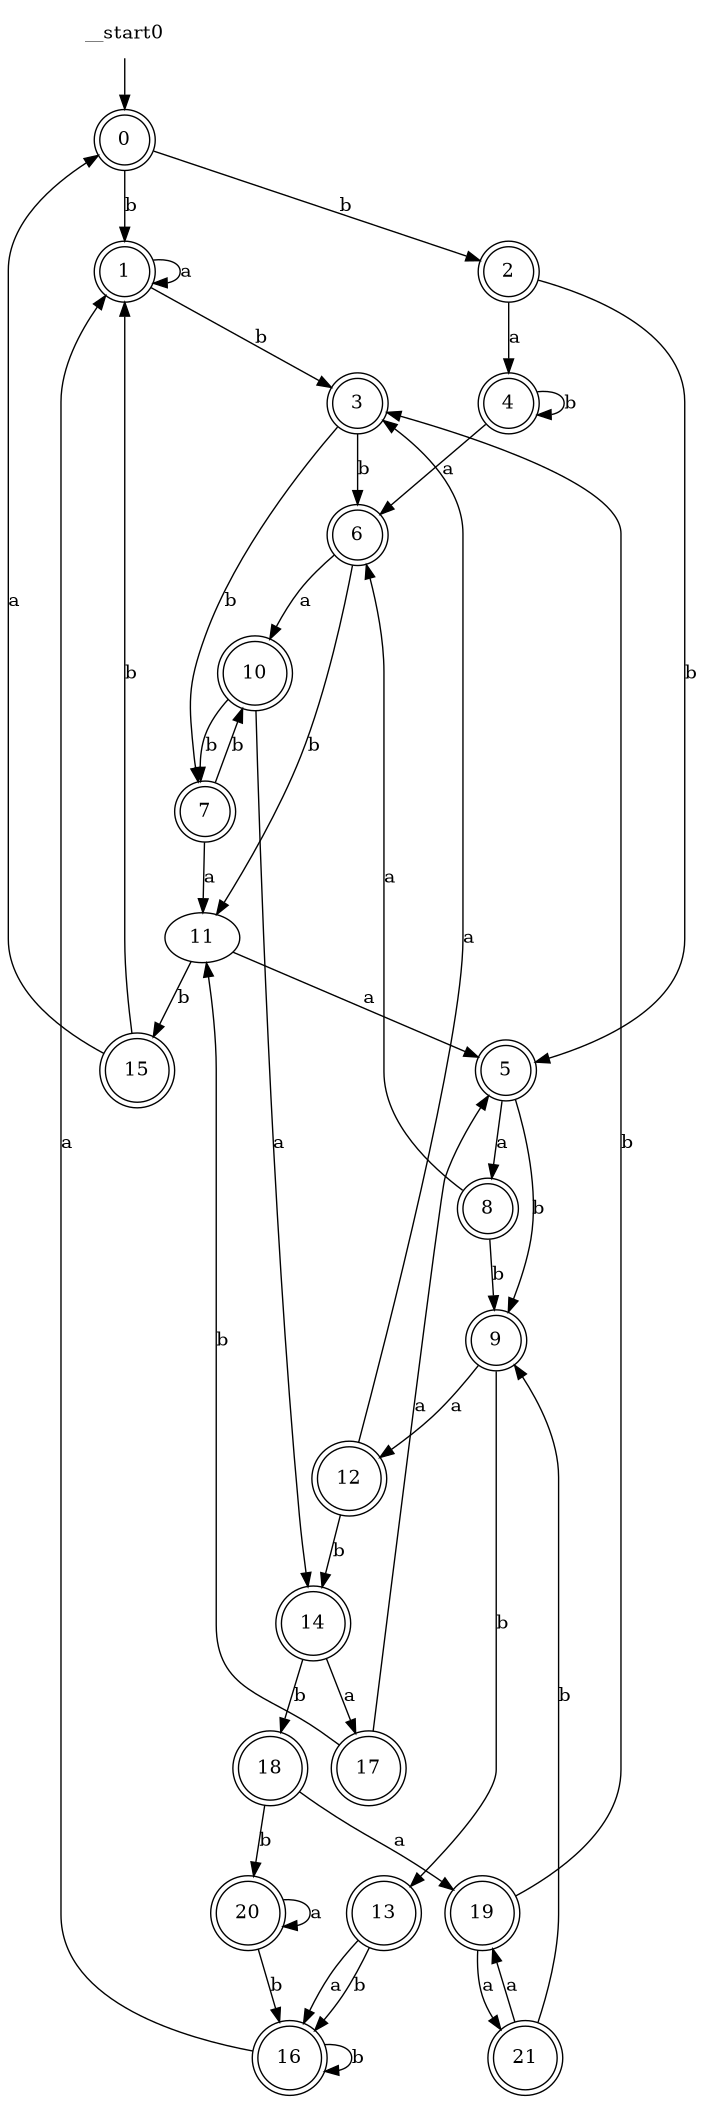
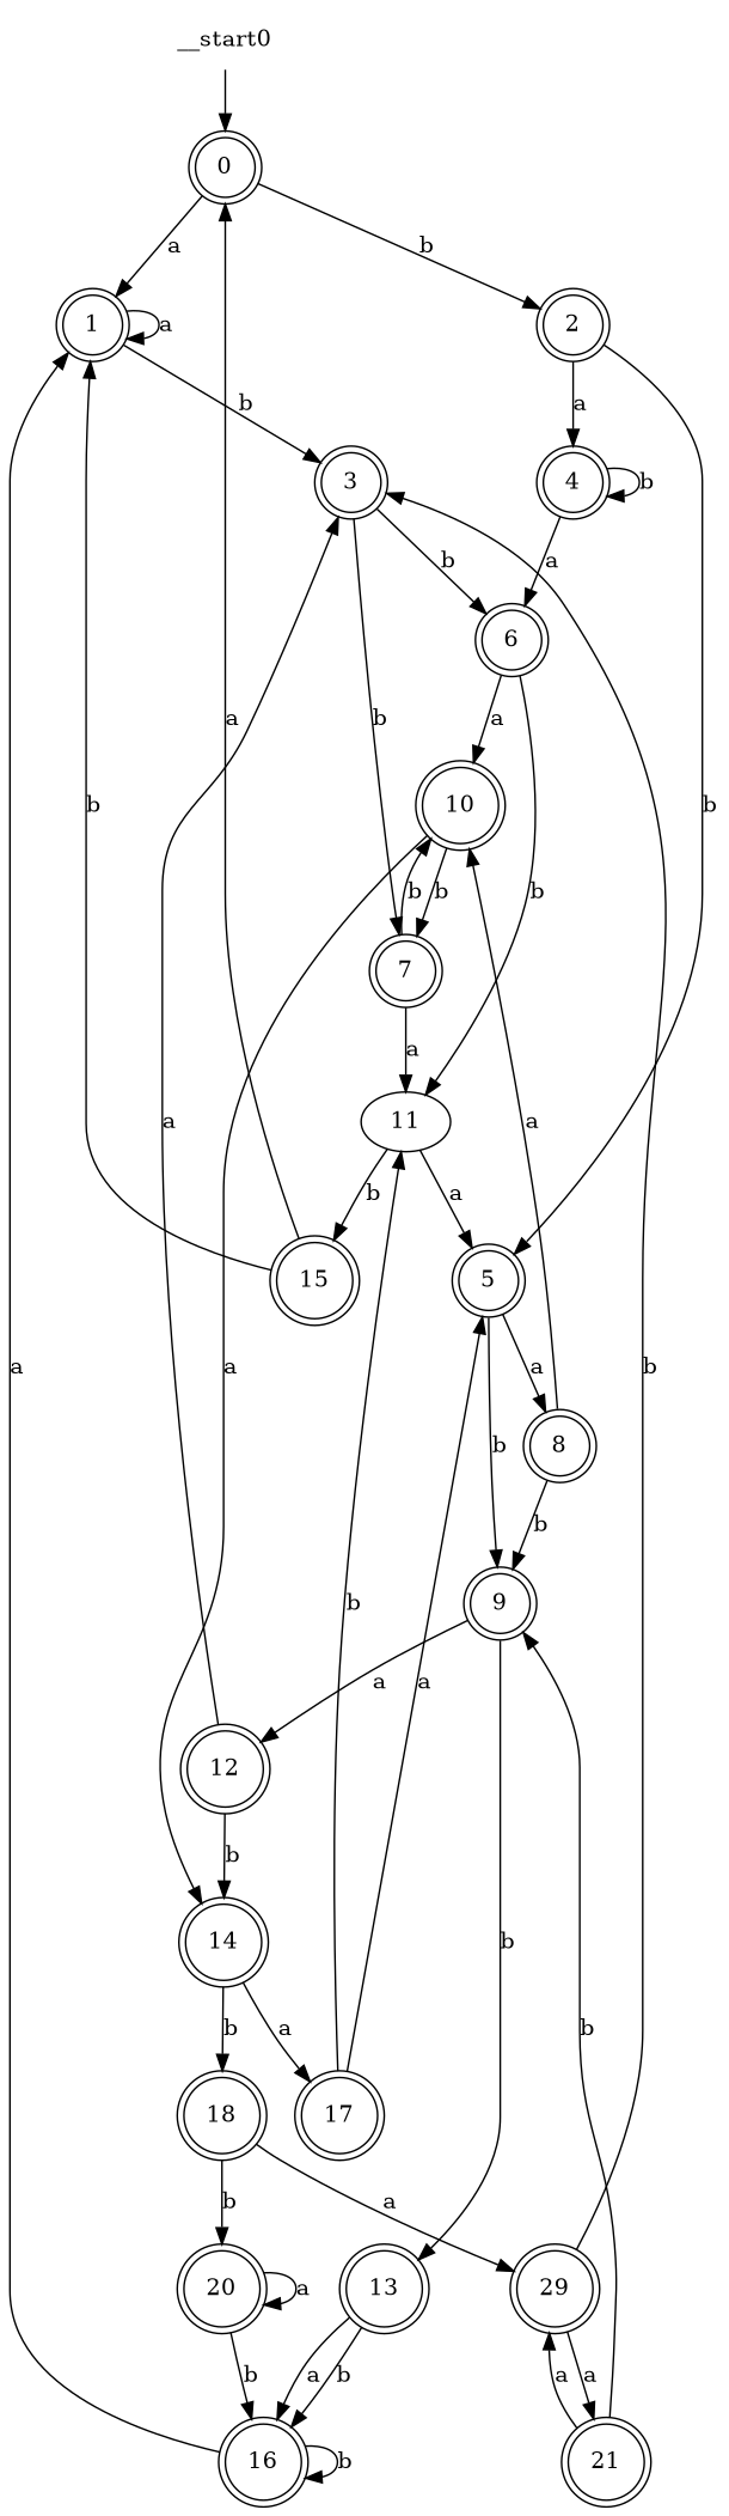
  digraph {
    node [shape=doublecircle]
    __start0 [shape=none]
    0
    1
    2
    3
    4
    5
    6
    7
    8
    9
    10
    11 [shape=""]
    12
    13
    14
    15
    16
    17
    18
-   19
+   19 [label=29]
    20
    21
    __start0 -> 0
-   0 -> 1 [label=b]
+   0 -> 1 [label=a]
    0 -> 2 [label=b]
    1 -> 1 [label=a]
    1 -> 3 [label=b]
    2 -> 4 [label=a]
    2 -> 5 [label=b]
    3 -> 6 [label=b]
    3 -> 7 [label=b]
    4 -> 4 [label=b]
    4 -> 6 [label=a]
    5 -> 8 [label=a]
    5 -> 9 [label=b]
    6 -> 10 [label=a]
    6 -> 11 [label=b]
    7 -> 10 [label=b]
    7 -> 11 [label=a]
-   8 -> 6 [label=a]
+   8 -> 10 [label=a]
    8 -> 9 [label=b]
    9 -> 12 [label=a]
    9 -> 13 [label=b]
    10 -> 7 [label=b]
    10 -> 14 [label=a]
    11 -> 5 [label=a]
    11 -> 15 [label=b]
    12 -> 3 [label=a]
    12 -> 14 [label=b]
    13 -> 16 [label=a]
    13 -> 16 [label=b]
    14 -> 17 [label=a]
    14 -> 18 [label=b]
    15 -> 0 [label=a]
    15 -> 1 [label=b]
    16 -> 1 [label=a]
    16 -> 16 [label=b]
    17 -> 5 [label=a]
    17 -> 11 [label=b]
    18 -> 19 [label=a]
    18 -> 20 [label=b]
    19 -> 3 [label=b]
    19 -> 21 [label=a]
    20 -> 16 [label=b]
    20 -> 20 [label=a]
    21 -> 9 [label=b]
    21 -> 19 [label=a]
  }
